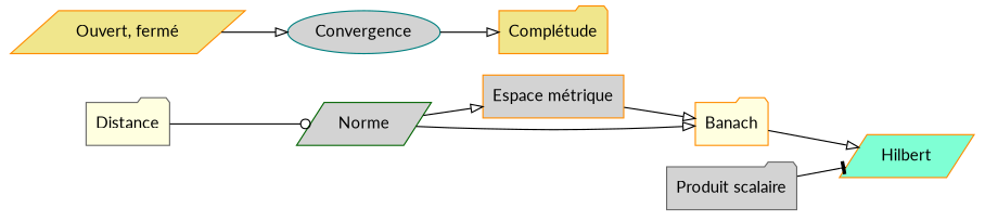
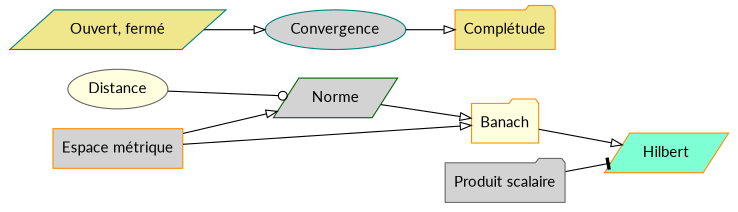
  digraph {
    fontname=Lato
    rankdir=LR
    node [color=darkorange fillcolor=lightgrey fontname=Lato shape=parallelogram style=filled]
    edge [arrowhead=onormal fontname=Lato]
-   Distance [color=gray40 fillcolor=lightyellow shape=folder]
+   Distance [color=gray40 fillcolor=lightyellow shape=ellipse]
    Norme [color=darkgreen]
    "Espace métrique" [shape=box]
    Banach [fillcolor=lightyellow shape=folder]
    Hilbert [fillcolor=aquamarine]
-   "Ouvert, fermé" [fillcolor=khaki]
+   "Ouvert, fermé" [color=teal fillcolor=khaki]
    Convergence [color=teal shape=ellipse]
    "Complétude" [fillcolor=khaki shape=folder]
    "Produit scalaire" [color=gray40 shape=folder]
    Distance -> Norme [arrowhead=odot]
-   Norme -> "Espace métrique"
+   "Espace métrique" -> Norme
    Norme -> Banach
    "Espace métrique" -> Banach
    Banach -> Hilbert
    "Ouvert, fermé" -> Convergence
    Convergence -> "Complétude"
    "Produit scalaire" -> Hilbert [arrowhead=tee]
  }
